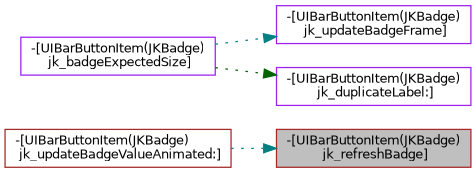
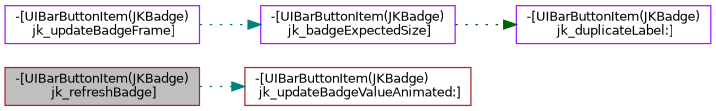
  digraph {
    rankdir=LR
    node [color=purple fillcolor=white fontname=Helvetica fontsize=10 shape=record style=filled]
    edge [arrowhead=normal color=teal fontname=Helvetica fontsize=10 labelfontname=Helvetica labelfontsize=10 style=dotted]
    n1 [color=brown fillcolor=grey75 fontcolor=black height=0.2 label="-[UIBarButtonItem(JKBadge)\l jk_refreshBadge]" width=0.4]
    n2 [color=brown height=0.2 label="-[UIBarButtonItem(JKBadge)\l jk_updateBadgeValueAnimated:]" width=0.4]
    n3 [height=0.2 label="-[UIBarButtonItem(JKBadge)\l jk_updateBadgeFrame]" width=0.4]
    n4 [height=0.2 label="-[UIBarButtonItem(JKBadge)\l jk_badgeExpectedSize]" width=0.4]
    n5 [height=0.2 label="-[UIBarButtonItem(JKBadge)\l jk_duplicateLabel:]" width=0.4]
-   n2 -> n1
-   n4 -> n3
+   n1 -> n2
+   n3 -> n4
    n4 -> n5 [color=darkgreen]
  }
